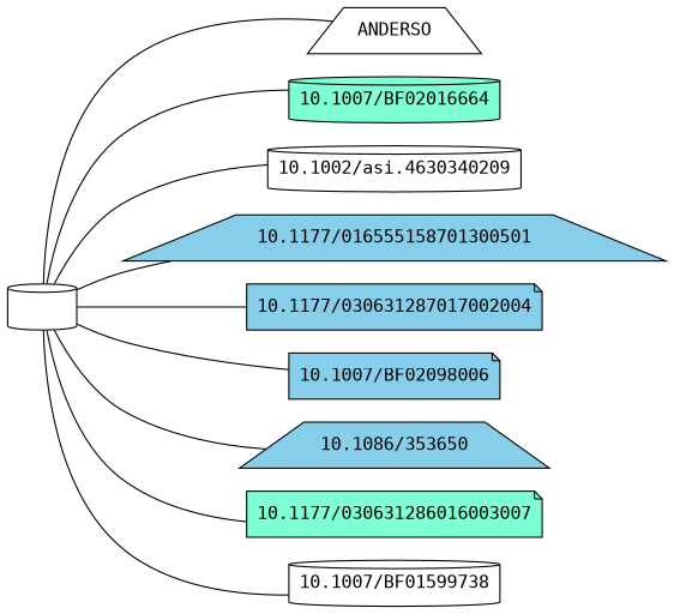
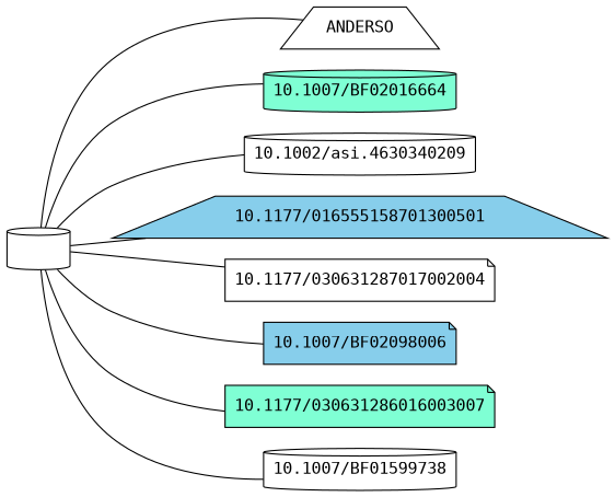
  strict graph {
    fontname="DejaVu Sans Mono"
    rankdir=LR
    node [fillcolor=white fontname="DejaVu Sans Mono" shape=cylinder style=filled]
    edge [fontname="DejaVu Sans Mono"]
    ""
    ANDERSO [shape=trapezium]
    "10.1007/BF02016664" [fillcolor=aquamarine]
    "10.1002/asi.4630340209"
    "10.1177/016555158701300501" [fillcolor=skyblue shape=trapezium]
-   "10.1177/030631287017002004" [fillcolor=skyblue shape=note]
+   "10.1177/030631287017002004" [shape=note]
    "10.1007/BF02098006" [fillcolor=skyblue shape=note]
-   "10.1086/353650" [fillcolor=skyblue shape=trapezium]
    "10.1177/030631286016003007" [fillcolor=aquamarine shape=note]
    "10.1007/BF01599738"
    "" -- ANDERSO
    "" -- "10.1007/BF02016664"
    "" -- "10.1002/asi.4630340209"
    "" -- "10.1177/016555158701300501"
    "" -- "10.1177/030631287017002004"
    "" -- "10.1007/BF02098006"
-   "" -- "10.1086/353650"
    "" -- "10.1177/030631286016003007"
    "" -- "10.1007/BF01599738"
  }
